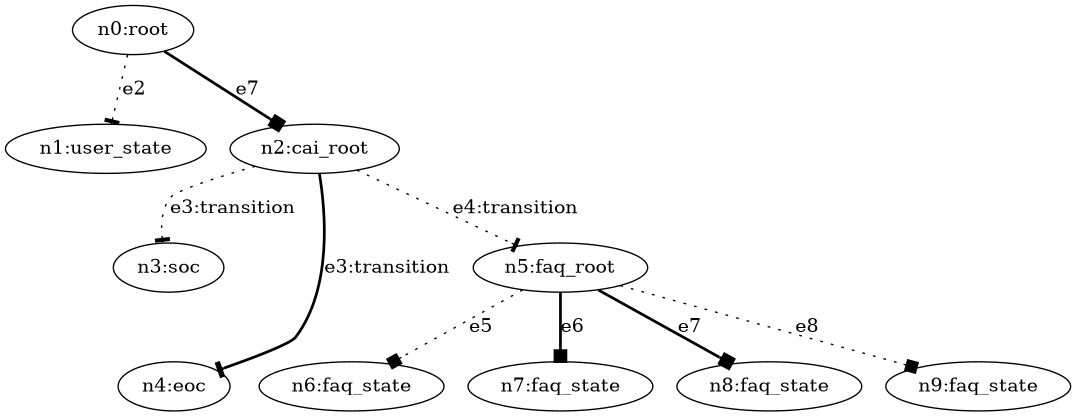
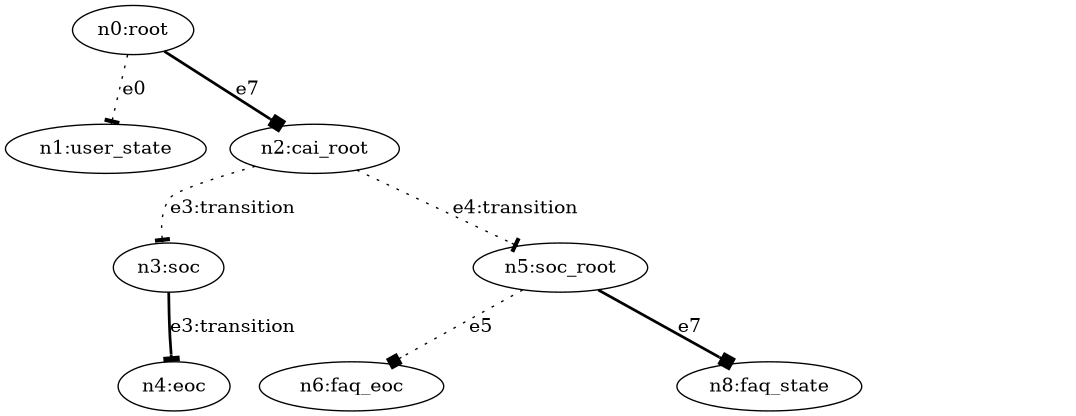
  strict digraph {
    edge [arrowhead=box style=dotted]
    n1 [label="n0:root"]
    n2 [label="n1:user_state"]
    n3 [label="n2:cai_root"]
    n4 [label="n3:soc"]
    n5 [label="n4:eoc"]
-   n6 [label="n5:faq_root"]
-   n7 [label="n6:faq_state"]
-   n8 [label="n7:faq_state"]
+   n6 [label="n5:soc_root"]
+   n7 [label="n6:faq_eoc"]
    n9 [label="n8:faq_state"]
-   n10 [label="n9:faq_state"]
-   n1 -> n2 [arrowhead=tee label=e2]
+   n1 -> n2 [arrowhead=tee label=e0]
    n1 -> n3 [label=e7 style=bold]
    n3 -> n4 [arrowhead=tee label="e3:transition"]
-   n3 -> n5 [arrowhead=tee label="e3:transition" style=bold]
+   n4 -> n5 [arrowhead=tee label="e3:transition" style=bold]
    n3 -> n6 [arrowhead=tee label="e4:transition"]
    n6 -> n7 [label=e5]
-   n6 -> n8 [label=e6 style=bold]
    n6 -> n9 [label=e7 style=bold]
-   n6 -> n10 [label=e8]
  }
